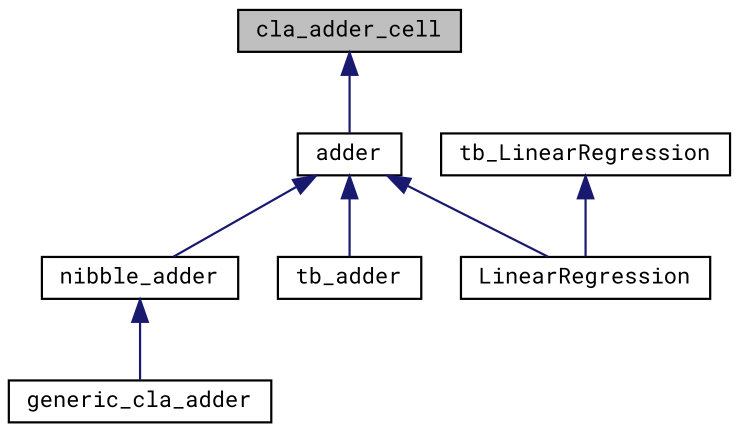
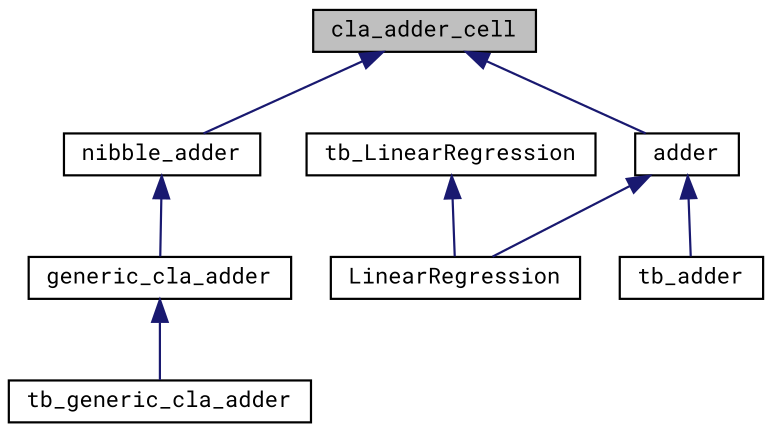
  digraph {
    fontname="Roboto Mono"
    node [color=black fillcolor=white fontname="Roboto Mono" fontsize=10 shape=record style=filled]
    edge [color=midnightblue dir=back fontname="Roboto Mono" fontsize=10 labelfontname=Helvetica labelfontsize=10 style=solid]
    n1 [fillcolor=grey75 fontcolor=black height=0.2 label=cla_adder_cell width=0.4]
    n2 [height=0.2 label=nibble_adder width=0.4]
    n3 [height=0.2 label=adder width=0.4]
    n4 [height=0.2 label=generic_cla_adder width=0.4]
+   n5 [height=0.2 label=tb_generic_cla_adder width=0.4]
    n6 [height=0.2 label=LinearRegression width=0.4]
    n7 [height=0.2 label=tb_adder width=0.4]
    n8 [height=0.2 label=tb_LinearRegression width=0.4]
-   n3 -> n2
+   n1 -> n2
    n1 -> n3
    n2 -> n4
    n3 -> n6
    n3 -> n7
+   n4 -> n5
    n8 -> n6
  }
